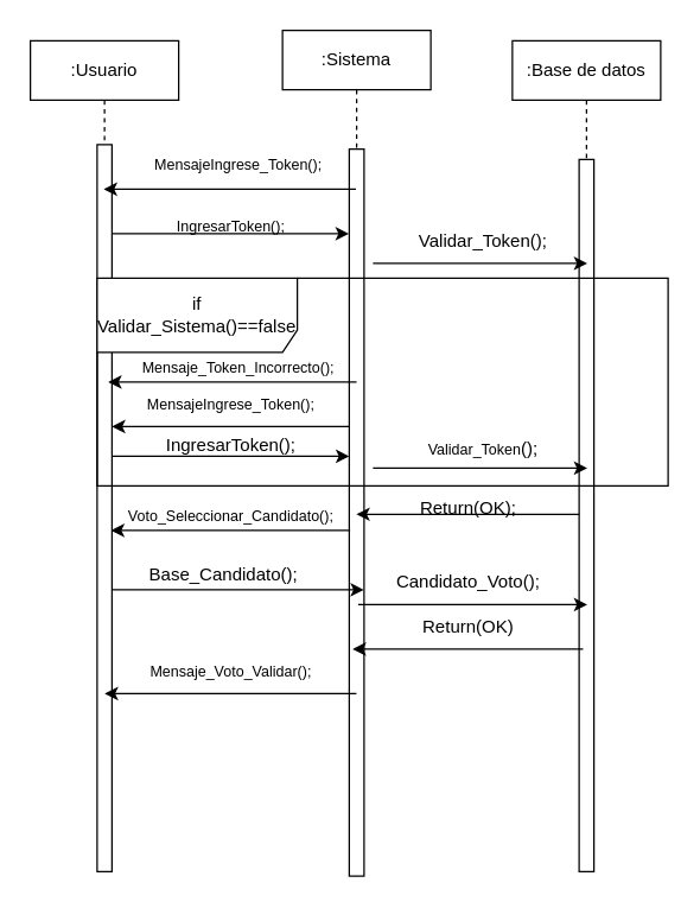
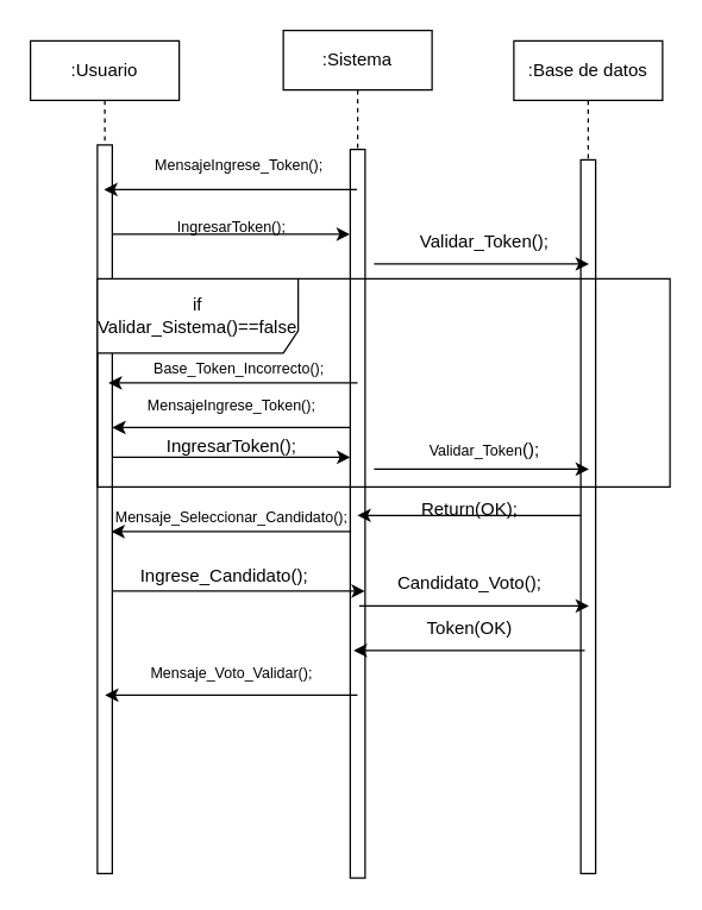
  <mxCell id="0" />
  <mxCell id="1" parent="0" />
  <mxCell id="2" value=":Usuario" style="shape=umlLifeline;perimeter=lifelinePerimeter;whiteSpace=wrap;html=1;container=0;dropTarget=0;collapsible=0;recursiveResize=0;outlineConnect=0;portConstraint=eastwest;newEdgeStyle={&quot;edgeStyle&quot;:&quot;elbowEdgeStyle&quot;,&quot;elbow&quot;:&quot;vertical&quot;,&quot;curved&quot;:0,&quot;rounded&quot;:0};" vertex="1" parent="1"><mxGeometry x="20" y="27" width="100" height="560" as="geometry" /></mxCell>
  <mxCell id="3" value="" style="html=1;points=[];perimeter=orthogonalPerimeter;outlineConnect=0;targetShapes=umlLifeline;portConstraint=eastwest;newEdgeStyle={&quot;edgeStyle&quot;:&quot;elbowEdgeStyle&quot;,&quot;elbow&quot;:&quot;vertical&quot;,&quot;curved&quot;:0,&quot;rounded&quot;:0};" vertex="1" parent="2"><mxGeometry x="45" y="70" width="10" height="490" as="geometry" /></mxCell>
  <mxCell id="4" value=":Sistema" style="shape=umlLifeline;perimeter=lifelinePerimeter;whiteSpace=wrap;html=1;container=0;dropTarget=0;collapsible=0;recursiveResize=0;outlineConnect=0;portConstraint=eastwest;newEdgeStyle={&quot;edgeStyle&quot;:&quot;elbowEdgeStyle&quot;,&quot;elbow&quot;:&quot;vertical&quot;,&quot;curved&quot;:0,&quot;rounded&quot;:0};" vertex="1" parent="1"><mxGeometry x="190" y="20" width="100" height="570" as="geometry" /></mxCell>
  <mxCell id="5" value="" style="html=1;points=[];perimeter=orthogonalPerimeter;outlineConnect=0;targetShapes=umlLifeline;portConstraint=eastwest;newEdgeStyle={&quot;edgeStyle&quot;:&quot;elbowEdgeStyle&quot;,&quot;elbow&quot;:&quot;vertical&quot;,&quot;curved&quot;:0,&quot;rounded&quot;:0};" vertex="1" parent="4"><mxGeometry x="45" y="80" width="10" height="490" as="geometry" /></mxCell>
  <mxCell id="6" value=":Base de datos" style="shape=umlLifeline;perimeter=lifelinePerimeter;whiteSpace=wrap;html=1;container=0;dropTarget=0;collapsible=0;recursiveResize=0;outlineConnect=0;portConstraint=eastwest;newEdgeStyle={&quot;edgeStyle&quot;:&quot;elbowEdgeStyle&quot;,&quot;elbow&quot;:&quot;vertical&quot;,&quot;curved&quot;:0,&quot;rounded&quot;:0};" vertex="1" parent="1"><mxGeometry x="345" y="27" width="100" height="560" as="geometry" /></mxCell>
  <mxCell id="7" value="" style="html=1;points=[];perimeter=orthogonalPerimeter;outlineConnect=0;targetShapes=umlLifeline;portConstraint=eastwest;newEdgeStyle={&quot;edgeStyle&quot;:&quot;elbowEdgeStyle&quot;,&quot;elbow&quot;:&quot;vertical&quot;,&quot;curved&quot;:0,&quot;rounded&quot;:0};" vertex="1" parent="6"><mxGeometry x="45" y="80" width="10" height="480" as="geometry" /></mxCell>
  <mxCell id="8" value="" style="endArrow=classic;html=1;rounded=0;" edge="1" parent="1" target="2"><mxGeometry width="50" height="50" relative="1" as="geometry"><mxPoint x="239.5" y="127" as="sourcePoint" /><mxPoint x="180" y="127" as="targetPoint" /></mxGeometry></mxCell>
  <mxCell id="9" value="&lt;span style=&quot;font-size: 10px;&quot;&gt;MensajeIngrese_Token();&lt;/span&gt;" style="text;html=1;align=center;verticalAlign=middle;resizable=0;points=[];autosize=1;strokeColor=none;fillColor=none;" vertex="1" parent="1"><mxGeometry x="90" y="95" width="140" height="30" as="geometry" /></mxCell>
  <mxCell id="10" value="if Validar_Sistema()==false" style="shape=umlFrame;whiteSpace=wrap;html=1;pointerEvents=0;width=135;height=50;" vertex="1" parent="1"><mxGeometry x="65" y="187" width="385" height="140" as="geometry" /></mxCell>
  <mxCell id="11" value="&lt;font style=&quot;font-size: 10px;&quot;&gt;IngresarToken();&lt;/font&gt;" style="text;html=1;align=center;verticalAlign=middle;resizable=0;points=[];autosize=1;strokeColor=none;fillColor=none;" vertex="1" parent="1"><mxGeometry x="105" y="137" width="100" height="30" as="geometry" /></mxCell>
  <mxCell id="12" value="" style="endArrow=classic;html=1;rounded=0;" edge="1" parent="1"><mxGeometry width="50" height="50" relative="1" as="geometry"><mxPoint x="75.25" y="157" as="sourcePoint" /><mxPoint x="234.75" y="157" as="targetPoint" /></mxGeometry></mxCell>
  <mxCell id="13" value="" style="endArrow=classic;html=1;rounded=0;" edge="1" parent="1"><mxGeometry width="50" height="50" relative="1" as="geometry"><mxPoint x="251" y="177" as="sourcePoint" /><mxPoint x="395.5" y="177" as="targetPoint" /></mxGeometry></mxCell>
  <mxCell id="14" value="Validar_Token();" style="text;html=1;align=center;verticalAlign=middle;resizable=0;points=[];autosize=1;strokeColor=none;fillColor=none;" vertex="1" parent="1"><mxGeometry x="270" y="147" width="110" height="30" as="geometry" /></mxCell>
  <mxCell id="15" value="" style="endArrow=classic;html=1;rounded=0;" edge="1" parent="1"><mxGeometry width="50" height="50" relative="1" as="geometry"><mxPoint x="390.19" y="346.17" as="sourcePoint" /><mxPoint x="239.81" y="346.17" as="targetPoint" /></mxGeometry></mxCell>
  <mxCell id="16" value="Return(OK);" style="text;html=1;align=center;verticalAlign=middle;resizable=0;points=[];autosize=1;strokeColor=none;fillColor=none;" vertex="1" parent="1"><mxGeometry x="270" y="327" width="90" height="30" as="geometry" /></mxCell>
  <mxCell id="17" value="" style="endArrow=classic;html=1;rounded=0;entryX=0.047;entryY=1.001;entryDx=0;entryDy=0;entryPerimeter=0;" edge="1" parent="1"><mxGeometry width="50" height="50" relative="1" as="geometry"><mxPoint x="235.62" y="357" as="sourcePoint" /><mxPoint x="74.39" y="357" as="targetPoint" /></mxGeometry></mxCell>
- <mxCell id="18" value="&lt;font style=&quot;font-size: 10px;&quot;&gt;Voto_Seleccionar_Candidato();&lt;/font&gt;" style="text;html=1;align=center;verticalAlign=middle;resizable=0;points=[];autosize=1;strokeColor=none;fillColor=none;" vertex="1" parent="1"><mxGeometry x="65" y="332" width="180" height="30" as="geometry" /></mxCell>
+ <mxCell id="18" value="&lt;font style=&quot;font-size: 10px;&quot;&gt;Mensaje_Seleccionar_Candidato();&lt;/font&gt;" style="text;html=1;align=center;verticalAlign=middle;resizable=0;points=[];autosize=1;strokeColor=none;fillColor=none;" vertex="1" parent="1"><mxGeometry x="65" y="332" width="180" height="30" as="geometry" /></mxCell>
  <mxCell id="19" value="" style="endArrow=classic;html=1;rounded=0;" edge="1" parent="1"><mxGeometry width="50" height="50" relative="1" as="geometry"><mxPoint x="75.15" y="397" as="sourcePoint" /><mxPoint x="244.84" y="397" as="targetPoint" /></mxGeometry></mxCell>
- <mxCell id="20" value="Base_Candidato();" style="text;html=1;align=center;verticalAlign=middle;resizable=0;points=[];autosize=1;strokeColor=none;fillColor=none;" vertex="1" parent="1"><mxGeometry x="80" y="372" width="140" height="30" as="geometry" /></mxCell>
+ <mxCell id="20" value="Ingrese_Candidato();" style="text;html=1;align=center;verticalAlign=middle;resizable=0;points=[];autosize=1;strokeColor=none;fillColor=none;" vertex="1" parent="1"><mxGeometry x="80" y="372" width="140" height="30" as="geometry" /></mxCell>
  <mxCell id="21" value="" style="endArrow=classic;html=1;rounded=0;" edge="1" parent="1"><mxGeometry width="50" height="50" relative="1" as="geometry"><mxPoint x="241" y="407" as="sourcePoint" /><mxPoint x="395.5" y="407" as="targetPoint" /><Array as="points"><mxPoint x="311" y="407" /></Array></mxGeometry></mxCell>
  <mxCell id="22" value="Candidato_Voto();" style="text;html=1;align=center;verticalAlign=middle;resizable=0;points=[];autosize=1;strokeColor=none;fillColor=none;" vertex="1" parent="1"><mxGeometry x="260" y="377" width="110" height="30" as="geometry" /></mxCell>
  <mxCell id="23" value="" style="endArrow=classic;html=1;rounded=0;" edge="1" parent="1"><mxGeometry width="50" height="50" relative="1" as="geometry"><mxPoint x="392.69" y="437" as="sourcePoint" /><mxPoint x="237.31" y="437" as="targetPoint" /><Array as="points"><mxPoint x="357.5" y="437" /></Array></mxGeometry></mxCell>
- <mxCell id="24" value="Return(OK)" style="text;html=1;align=center;verticalAlign=middle;resizable=0;points=[];autosize=1;strokeColor=none;fillColor=none;" vertex="1" parent="1"><mxGeometry x="275" y="407" width="80" height="30" as="geometry" /></mxCell>
+ <mxCell id="24" value="Token(OK)" style="text;html=1;align=center;verticalAlign=middle;resizable=0;points=[];autosize=1;strokeColor=none;fillColor=none;" vertex="1" parent="1"><mxGeometry x="275" y="407" width="80" height="30" as="geometry" /></mxCell>
  <mxCell id="25" value="" style="endArrow=classic;html=1;rounded=0;" edge="1" parent="1"><mxGeometry width="50" height="50" relative="1" as="geometry"><mxPoint x="239.84" y="467" as="sourcePoint" /><mxPoint x="70.15" y="467" as="targetPoint" /><Array as="points"><mxPoint x="190.34" y="467" /></Array></mxGeometry></mxCell>
  <mxCell id="26" value="&lt;font style=&quot;font-size: 10px;&quot;&gt;Mensaje_Voto_Validar();&lt;/font&gt;" style="text;html=1;align=center;verticalAlign=middle;resizable=0;points=[];autosize=1;strokeColor=none;fillColor=none;" vertex="1" parent="1"><mxGeometry x="80" y="437" width="150" height="30" as="geometry" /></mxCell>
  <mxCell id="27" value="" style="endArrow=classic;html=1;rounded=0;exitX=1.033;exitY=0.833;exitDx=0;exitDy=0;exitPerimeter=0;" edge="1" parent="1" source="28"><mxGeometry width="50" height="50" relative="1" as="geometry"><mxPoint x="247.5" y="257" as="sourcePoint" /><mxPoint x="72.5" y="257" as="targetPoint" /></mxGeometry></mxCell>
- <mxCell id="28" value="&lt;font style=&quot;font-size: 10px;&quot;&gt;Mensaje_Token_Incorrecto();&lt;/font&gt;" style="text;html=1;align=center;verticalAlign=middle;resizable=0;points=[];autosize=1;strokeColor=none;fillColor=none;" vertex="1" parent="1"><mxGeometry x="85" y="232" width="150" height="30" as="geometry" /></mxCell>
+ <mxCell id="28" value="&lt;font style=&quot;font-size: 10px;&quot;&gt;Base_Token_Incorrecto();&lt;/font&gt;" style="text;html=1;align=center;verticalAlign=middle;resizable=0;points=[];autosize=1;strokeColor=none;fillColor=none;" vertex="1" parent="1"><mxGeometry x="85" y="232" width="150" height="30" as="geometry" /></mxCell>
  <mxCell id="29" value="" style="endArrow=classic;html=1;rounded=0;" edge="1" parent="1" source="5"><mxGeometry width="50" height="50" relative="1" as="geometry"><mxPoint x="225" y="287" as="sourcePoint" /><mxPoint x="75" y="287" as="targetPoint" /><Array as="points"><mxPoint x="124.61" y="287" /></Array></mxGeometry></mxCell>
  <mxCell id="30" value="&lt;font style=&quot;font-size: 10px;&quot;&gt;MensajeIngrese_Token();&lt;/font&gt;" style="text;html=1;align=center;verticalAlign=middle;resizable=0;points=[];autosize=1;strokeColor=none;fillColor=none;" vertex="1" parent="1"><mxGeometry x="85" y="257" width="140" height="30" as="geometry" /></mxCell>
  <mxCell id="31" value="" style="endArrow=classic;html=1;rounded=0;" edge="1" parent="1" target="5"><mxGeometry width="50" height="50" relative="1" as="geometry"><mxPoint x="75.5" y="307" as="sourcePoint" /><mxPoint x="235" y="307" as="targetPoint" /></mxGeometry></mxCell>
  <mxCell id="32" value="IngresarToken();" style="text;html=1;align=center;verticalAlign=middle;resizable=0;points=[];autosize=1;strokeColor=none;fillColor=none;" vertex="1" parent="1"><mxGeometry x="100" y="285" width="110" height="30" as="geometry" /></mxCell>
  <mxCell id="33" value="" style="endArrow=classic;html=1;rounded=0;" edge="1" parent="1"><mxGeometry width="50" height="50" relative="1" as="geometry"><mxPoint x="251" y="315" as="sourcePoint" /><mxPoint x="395.5" y="315" as="targetPoint" /></mxGeometry></mxCell>
  <mxCell id="34" value="&lt;font style=&quot;font-size: 10px;&quot;&gt;Validar_Token&lt;/font&gt;();" style="text;html=1;align=center;verticalAlign=middle;resizable=0;points=[];autosize=1;strokeColor=none;fillColor=none;" vertex="1" parent="1"><mxGeometry x="275" y="287" width="100" height="30" as="geometry" /></mxCell>
